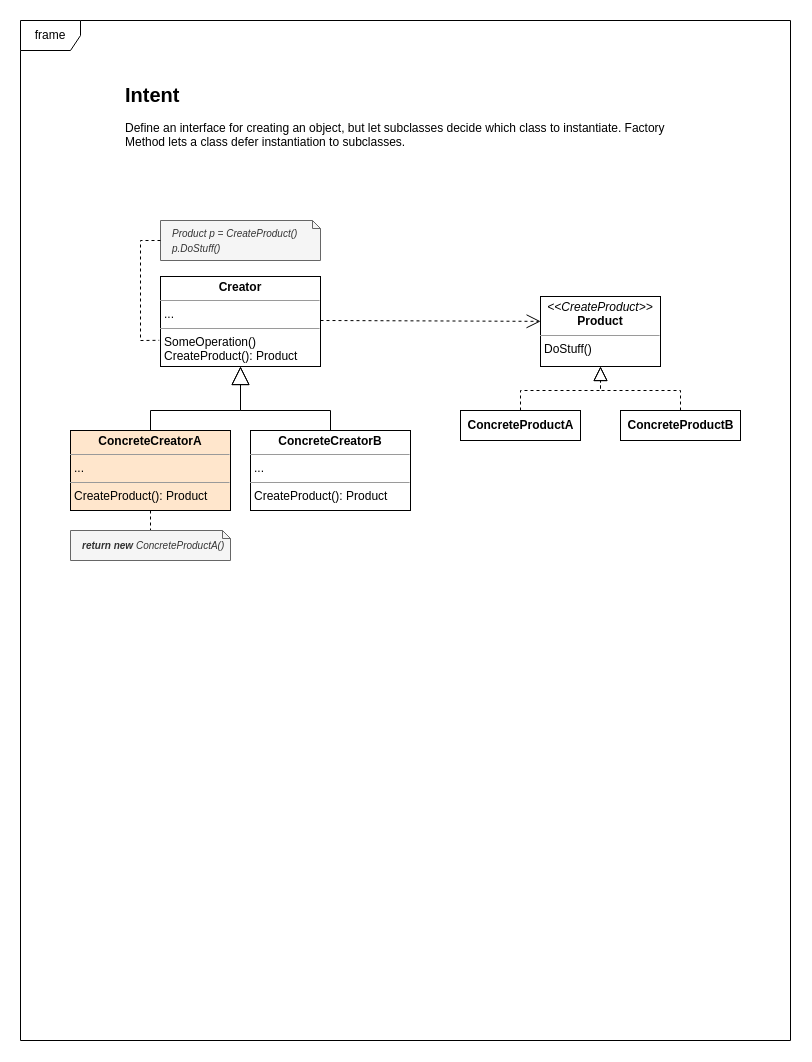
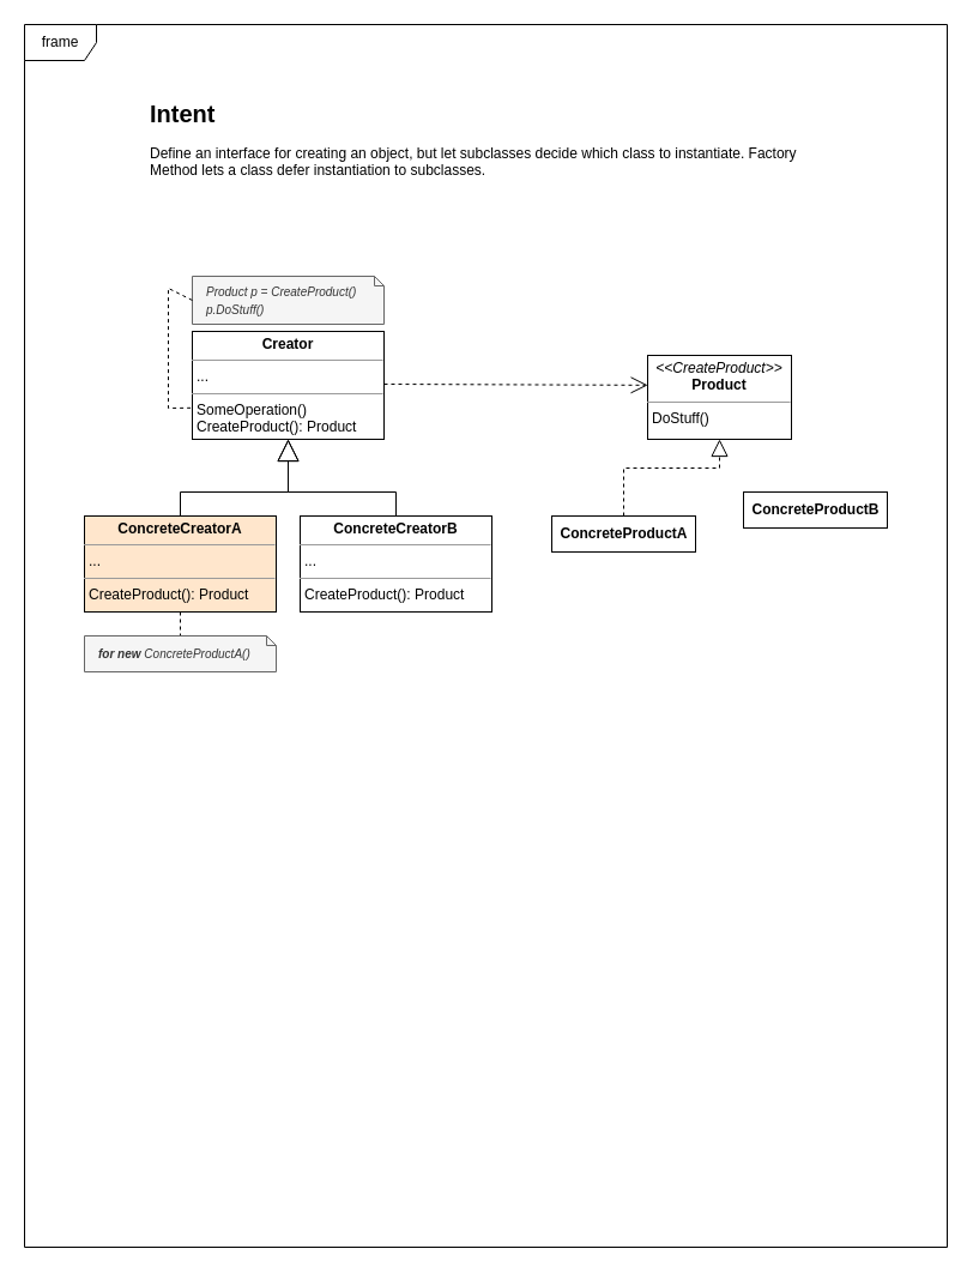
  <mxCell id="0" />
  <mxCell id="1" parent="0" />
  <mxCell id="2" value="frame" style="shape=umlFrame;whiteSpace=wrap;html=1;fontSize=12;" parent="1" vertex="1"><mxGeometry x="20" y="20" width="770" height="1020" as="geometry" /></mxCell>
  <mxCell id="3" value="" style="endArrow=block;endSize=16;endFill=0;html=1;rounded=0;strokeColor=default;entryX=0.5;entryY=1;entryDx=0;entryDy=0;exitX=0.5;exitY=0;exitDx=0;exitDy=0;" parent="1" target="7" edge="1"><mxGeometry x="0.579" y="-31" width="160" relative="1" as="geometry"><mxPoint x="150" y="450" as="sourcePoint" /><mxPoint x="240" y="370" as="targetPoint" /><Array as="points"><mxPoint x="150" y="410" /><mxPoint x="240" y="410" /></Array><mxPoint x="1" as="offset" /></mxGeometry></mxCell>
  <mxCell id="4" value="" style="endArrow=block;endSize=16;endFill=0;html=1;rounded=0;strokeColor=default;exitX=0.5;exitY=0;exitDx=0;exitDy=0;entryX=0.5;entryY=1;entryDx=0;entryDy=0;" parent="1" target="7" edge="1"><mxGeometry x="0.103" y="5" width="160" relative="1" as="geometry"><mxPoint x="330" y="450" as="sourcePoint" /><mxPoint x="240" y="370" as="targetPoint" /><Array as="points"><mxPoint x="330" y="410" /><mxPoint x="240" y="410" /></Array><mxPoint as="offset" /></mxGeometry></mxCell>
  <mxCell id="5" value="&lt;b&gt;ConcreteProductB&lt;/b&gt;&lt;b&gt;&lt;br&gt;&lt;/b&gt;" style="html=1;" parent="1" vertex="1"><mxGeometry x="620" y="410" width="120" height="30" as="geometry" /></mxCell>
- <mxCell id="6" value="&lt;b&gt;ConcreteProductA&lt;br&gt;&lt;/b&gt;" style="html=1;" parent="1" vertex="1"><mxGeometry x="460" y="410" width="120" height="30" as="geometry" /></mxCell>
+ <mxCell id="6" value="&lt;b&gt;ConcreteProductA&lt;br&gt;&lt;/b&gt;" style="html=1;" parent="1" vertex="1"><mxGeometry x="460" y="430" width="120" height="30" as="geometry" /></mxCell>
  <mxCell id="7" value="&lt;p style=&quot;margin:0px;margin-top:4px;text-align:center;&quot;&gt;&lt;b&gt;Creator&lt;/b&gt;&lt;/p&gt;&lt;hr size=&quot;1&quot;&gt;&lt;p style=&quot;margin:0px;margin-left:4px;&quot;&gt;...&lt;/p&gt;&lt;hr size=&quot;1&quot;&gt;&lt;p style=&quot;margin:0px;margin-left:4px;&quot;&gt;SomeOperation()&lt;/p&gt;&lt;p style=&quot;margin:0px;margin-left:4px;&quot;&gt;CreateProduct(): Product&lt;/p&gt;" style="verticalAlign=top;align=left;overflow=fill;fontSize=12;fontFamily=Helvetica;html=1;" parent="1" vertex="1"><mxGeometry x="160" y="276" width="160" height="90" as="geometry" /></mxCell>
  <mxCell id="8" value="&lt;p style=&quot;margin:0px;margin-top:4px;text-align:center;&quot;&gt;&lt;b&gt;ConcreteCreatorA&lt;/b&gt;&lt;/p&gt;&lt;hr size=&quot;1&quot;&gt;&lt;p style=&quot;margin:0px;margin-left:4px;&quot;&gt;...&lt;/p&gt;&lt;hr size=&quot;1&quot;&gt;&lt;p style=&quot;margin:0px;margin-left:4px;&quot;&gt;&lt;span style=&quot;background-color: initial;&quot;&gt;CreateProduct(): Product&lt;/span&gt;&lt;br&gt;&lt;/p&gt;" style="verticalAlign=top;align=left;overflow=fill;fontSize=12;fontFamily=Helvetica;html=1;fillColor=#ffe6cc;" parent="1" vertex="1"><mxGeometry x="70" y="430" width="160" height="80" as="geometry" /></mxCell>
  <mxCell id="9" value="&lt;p style=&quot;margin:0px;margin-top:4px;text-align:center;&quot;&gt;&lt;b&gt;ConcreteCreatorB&lt;/b&gt;&lt;/p&gt;&lt;hr size=&quot;1&quot;&gt;&lt;p style=&quot;margin:0px;margin-left:4px;&quot;&gt;...&lt;/p&gt;&lt;hr size=&quot;1&quot;&gt;&lt;p style=&quot;margin:0px;margin-left:4px;&quot;&gt;&lt;span style=&quot;background-color: initial;&quot;&gt;CreateProduct(): Product&lt;/span&gt;&lt;br&gt;&lt;/p&gt;" style="verticalAlign=top;align=left;overflow=fill;fontSize=12;fontFamily=Helvetica;html=1;" parent="1" vertex="1"><mxGeometry x="250" y="430" width="160" height="80" as="geometry" /></mxCell>
  <mxCell id="10" value="&lt;p style=&quot;margin:0px;margin-top:4px;text-align:center;&quot;&gt;&lt;i&gt;&amp;lt;&amp;lt;CreateProduct&amp;gt;&amp;gt;&lt;/i&gt;&lt;br&gt;&lt;b&gt;Product&lt;/b&gt;&lt;/p&gt;&lt;hr size=&quot;1&quot;&gt;&lt;p style=&quot;margin:0px;margin-left:4px;&quot;&gt;DoStuff()&lt;/p&gt;" style="verticalAlign=top;align=left;overflow=fill;fontSize=12;fontFamily=Helvetica;html=1;" parent="1" vertex="1"><mxGeometry x="540" y="296" width="120" height="70" as="geometry" /></mxCell>
  <mxCell id="11" value="" style="endArrow=block;dashed=1;endFill=0;endSize=12;html=1;rounded=0;entryX=0.5;entryY=1;entryDx=0;entryDy=0;exitX=0.5;exitY=0;exitDx=0;exitDy=0;" parent="1" source="6" target="10" edge="1"><mxGeometry width="160" relative="1" as="geometry"><mxPoint x="440" y="390" as="sourcePoint" /><mxPoint x="600" y="390" as="targetPoint" /><Array as="points"><mxPoint x="520" y="390" /><mxPoint x="600" y="390" /></Array></mxGeometry></mxCell>
- <mxCell id="12" value="" style="endArrow=block;dashed=1;endFill=0;endSize=12;html=1;rounded=0;entryX=0.5;entryY=1;entryDx=0;entryDy=0;exitX=0.5;exitY=0;exitDx=0;exitDy=0;" parent="1" source="5" target="10" edge="1"><mxGeometry width="160" relative="1" as="geometry"><mxPoint x="555" y="440" as="sourcePoint" /><mxPoint x="635" y="396" as="targetPoint" /><Array as="points"><mxPoint x="680" y="390" /><mxPoint x="600" y="390" /></Array></mxGeometry></mxCell>
  <mxCell id="13" value="" style="endArrow=open;endSize=12;dashed=1;html=1;rounded=0;entryX=0.001;entryY=0.355;entryDx=0;entryDy=0;entryPerimeter=0;" parent="1" target="10" edge="1"><mxGeometry x="-0.002" y="50" width="160" relative="1" as="geometry"><mxPoint x="320" y="320" as="sourcePoint" /><mxPoint x="505" y="340" as="targetPoint" /><mxPoint as="offset" /></mxGeometry></mxCell>
  <mxCell id="14" value="" style="endArrow=none;endSize=12;dashed=1;html=1;rounded=0;exitX=0.5;exitY=1;exitDx=0;exitDy=0;endFill=0;" parent="1" source="8" edge="1"><mxGeometry x="1" y="82" width="160" relative="1" as="geometry"><mxPoint x="90" y="600" as="sourcePoint" /><mxPoint x="150" y="530" as="targetPoint" /><mxPoint x="-2" y="20" as="offset" /></mxGeometry></mxCell>
- <mxCell id="15" value="&lt;font style=&quot;font-size: 10px;&quot;&gt;&lt;i&gt;&lt;b&gt;return new &lt;/b&gt;ConcreteProductA()&lt;/i&gt;&lt;/font&gt;" style="shape=note;size=8;align=left;spacingLeft=10;html=1;whiteSpace=wrap;fillColor=#f5f5f5;fontColor=#333333;strokeColor=#666666;" parent="1" vertex="1"><mxGeometry x="70" y="530" width="160" height="30" as="geometry" /></mxCell>
- <mxCell id="16" value="&lt;font style=&quot;font-size: 10px;&quot;&gt;&lt;i&gt;Product p = CreateProduct()&lt;br&gt;p.DoStuff()&lt;/i&gt;&lt;/font&gt;" style="shape=note;size=8;align=left;spacingLeft=10;html=1;whiteSpace=wrap;fillColor=#f5f5f5;fontColor=#333333;strokeColor=#666666;" parent="1" vertex="1"><mxGeometry x="160" y="220" width="160" height="40" as="geometry" /></mxCell>
+ <mxCell id="15" value="&lt;font style=&quot;font-size: 10px;&quot;&gt;&lt;i&gt;&lt;b&gt;for new &lt;/b&gt;ConcreteProductA()&lt;/i&gt;&lt;/font&gt;" style="shape=note;size=8;align=left;spacingLeft=10;html=1;whiteSpace=wrap;fillColor=#f5f5f5;fontColor=#333333;strokeColor=#666666;" parent="1" vertex="1"><mxGeometry x="70" y="530" width="160" height="30" as="geometry" /></mxCell>
+ <mxCell id="16" value="&lt;font style=&quot;font-size: 10px;&quot;&gt;&lt;i&gt;Product p = CreateProduct()&lt;br&gt;p.DoStuff()&lt;/i&gt;&lt;/font&gt;" style="shape=note;size=8;align=left;spacingLeft=10;html=1;whiteSpace=wrap;fillColor=#f5f5f5;fontColor=#333333;strokeColor=#666666;" parent="1" vertex="1"><mxGeometry x="160" y="230" width="160" height="40" as="geometry" /></mxCell>
  <mxCell id="17" value="" style="endArrow=none;endSize=12;dashed=1;html=1;rounded=0;exitX=0;exitY=0.5;exitDx=0;exitDy=0;endFill=0;exitPerimeter=0;entryX=-0.008;entryY=0.709;entryDx=0;entryDy=0;entryPerimeter=0;" parent="1" source="16" target="7" edge="1"><mxGeometry x="1" y="82" width="160" relative="1" as="geometry"><mxPoint x="130" y="321" as="sourcePoint" /><mxPoint x="150" y="350" as="targetPoint" /><mxPoint x="-2" y="20" as="offset" /><Array as="points"><mxPoint x="140" y="240" /><mxPoint x="140" y="340" /></Array></mxGeometry></mxCell>
  <mxCell id="18" value="&lt;h1 style=&quot;font-size: 20px;&quot;&gt;&lt;font style=&quot;font-size: 20px;&quot;&gt;Intent&lt;/font&gt;&lt;/h1&gt;&lt;p style=&quot;&quot;&gt;&lt;font style=&quot;font-size: 12px;&quot;&gt;Define an interface for creating an object, but let subclasses decide which class to instantiate. Factory Method lets a class defer instantiation to subclasses.&lt;/font&gt;&lt;/p&gt;" style="text;html=1;strokeColor=none;fillColor=none;spacing=5;spacingTop=-20;whiteSpace=wrap;overflow=hidden;rounded=0;" parent="1" vertex="1"><mxGeometry x="120" y="80" width="570" height="80" as="geometry" /></mxCell>
